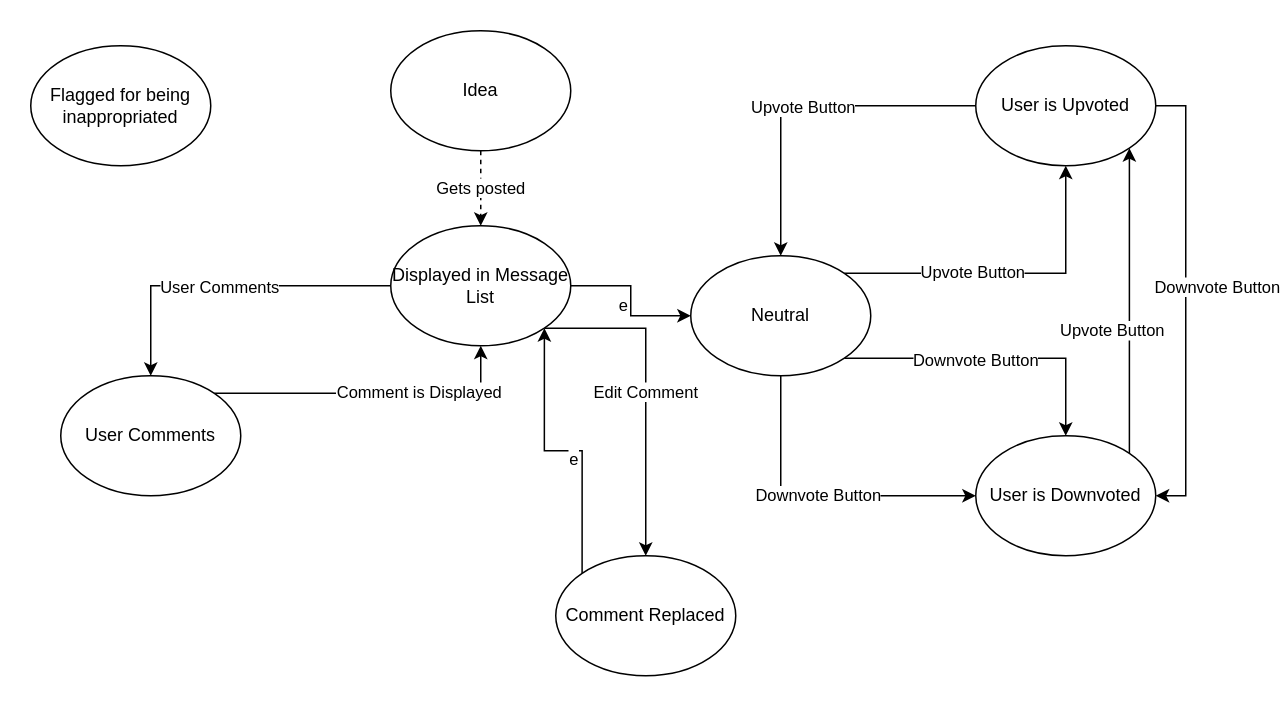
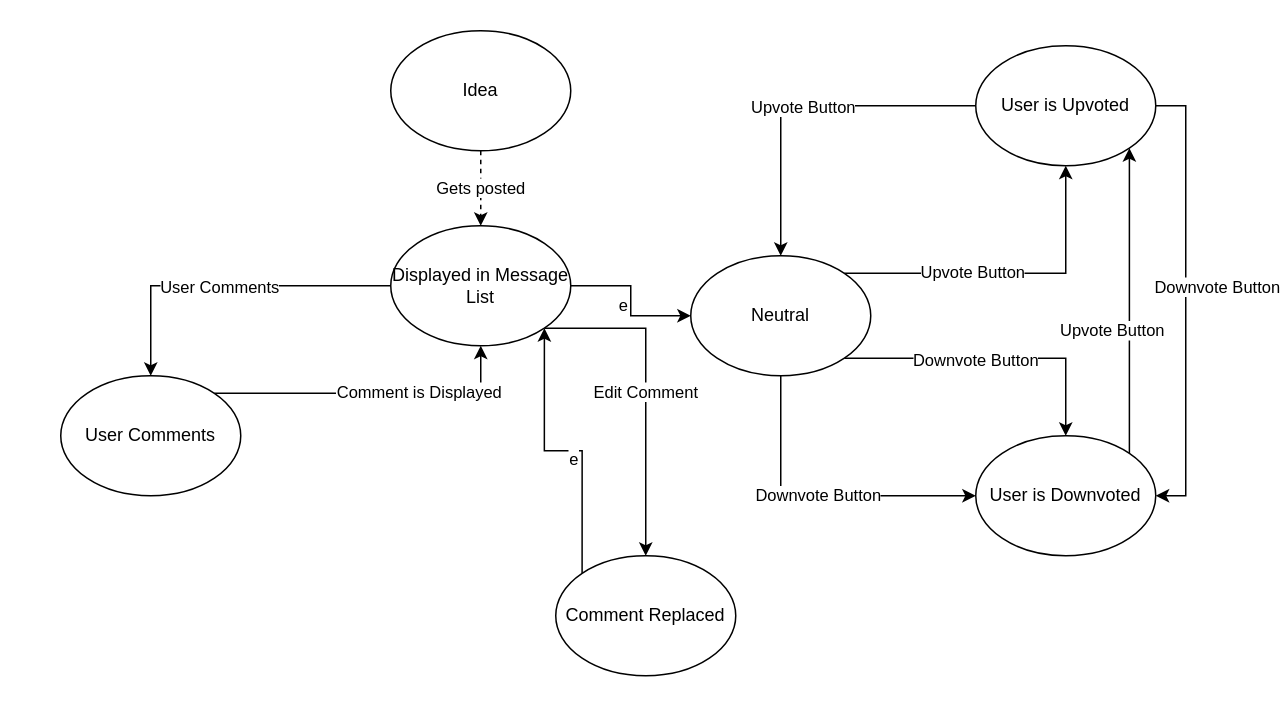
  <mxCell id="0" />
  <mxCell id="1" parent="0" />
  <mxCell id="2" value="Gets posted" style="edgeStyle=orthogonalEdgeStyle;rounded=0;orthogonalLoop=1;jettySize=auto;html=1;exitX=0.5;exitY=1;exitDx=0;exitDy=0;entryX=0.5;entryY=0;entryDx=0;entryDy=0;dashed=1;" parent="1" source="3" target="9" edge="1"><mxGeometry relative="1" as="geometry" /></mxCell>
  <mxCell id="3" value="Idea" style="ellipse;whiteSpace=wrap;html=1;" parent="1" vertex="1"><mxGeometry x="260" y="20" width="120" height="80" as="geometry" /></mxCell>
  <mxCell id="4" style="edgeStyle=orthogonalEdgeStyle;rounded=0;orthogonalLoop=1;jettySize=auto;html=1;exitX=0;exitY=0.5;exitDx=0;exitDy=0;entryX=0.5;entryY=0;entryDx=0;entryDy=0;" parent="1" source="9" target="12" edge="1"><mxGeometry relative="1" as="geometry" /></mxCell>
  <mxCell id="5" value="User Comments" style="edgeLabel;html=1;align=center;verticalAlign=middle;resizable=0;points=[];" parent="4" vertex="1" connectable="0"><mxGeometry x="0.047" relative="1" as="geometry"><mxPoint as="offset" /></mxGeometry></mxCell>
  <mxCell id="6" style="edgeStyle=orthogonalEdgeStyle;rounded=0;orthogonalLoop=1;jettySize=auto;html=1;exitX=1;exitY=0.5;exitDx=0;exitDy=0;entryX=0;entryY=0.5;entryDx=0;entryDy=0;" parent="1" source="9" target="24" edge="1"><mxGeometry relative="1" as="geometry" /></mxCell>
  <mxCell id="7" value="e" style="edgeLabel;html=1;align=center;verticalAlign=middle;resizable=0;points=[];" parent="6" vertex="1" connectable="0"><mxGeometry x="0.163" y="-6" relative="1" as="geometry"><mxPoint y="-6" as="offset" /></mxGeometry></mxCell>
  <mxCell id="8" value="Edit Comment" style="edgeStyle=orthogonalEdgeStyle;rounded=0;orthogonalLoop=1;jettySize=auto;html=1;exitX=1;exitY=1;exitDx=0;exitDy=0;entryX=0.5;entryY=0;entryDx=0;entryDy=0;" edge="1" parent="1" source="9" target="30"><mxGeometry x="0.003" relative="1" as="geometry"><Array as="points"><mxPoint x="430" y="218" /></Array><mxPoint as="offset" /></mxGeometry></mxCell>
  <mxCell id="9" value="Displayed in Message List" style="ellipse;whiteSpace=wrap;html=1;" parent="1" vertex="1"><mxGeometry x="260" y="150" width="120" height="80" as="geometry" /></mxCell>
  <mxCell id="10" style="edgeStyle=orthogonalEdgeStyle;rounded=0;orthogonalLoop=1;jettySize=auto;html=1;exitX=1;exitY=0;exitDx=0;exitDy=0;entryX=0.5;entryY=1;entryDx=0;entryDy=0;" parent="1" source="12" target="9" edge="1"><mxGeometry relative="1" as="geometry" /></mxCell>
  <mxCell id="11" value="Comment is Displayed" style="edgeLabel;html=1;align=center;verticalAlign=middle;resizable=0;points=[];" parent="10" vertex="1" connectable="0"><mxGeometry x="0.304" y="1" relative="1" as="geometry"><mxPoint as="offset" /></mxGeometry></mxCell>
  <mxCell id="12" value="User Comments" style="ellipse;whiteSpace=wrap;html=1;" parent="1" vertex="1"><mxGeometry x="40" y="250" width="120" height="80" as="geometry" /></mxCell>
- <mxCell id="13" value="Flagged for being inappropriated" style="ellipse;whiteSpace=wrap;html=1;" parent="1" vertex="1"><mxGeometry x="20" y="30" width="120" height="80" as="geometry" /></mxCell>
  <mxCell id="14" style="edgeStyle=orthogonalEdgeStyle;rounded=0;orthogonalLoop=1;jettySize=auto;html=1;exitX=1;exitY=0.5;exitDx=0;exitDy=0;entryX=1;entryY=0.5;entryDx=0;entryDy=0;" parent="1" source="18" target="27" edge="1"><mxGeometry relative="1" as="geometry" /></mxCell>
  <mxCell id="15" value="Downvote Button" style="edgeLabel;html=1;align=center;verticalAlign=middle;resizable=0;points=[];" parent="14" vertex="1" connectable="0"><mxGeometry x="-0.065" y="3" relative="1" as="geometry"><mxPoint x="17" as="offset" /></mxGeometry></mxCell>
  <mxCell id="16" style="edgeStyle=orthogonalEdgeStyle;rounded=0;orthogonalLoop=1;jettySize=auto;html=1;exitX=0;exitY=0.5;exitDx=0;exitDy=0;entryX=0.5;entryY=0;entryDx=0;entryDy=0;" parent="1" source="18" target="24" edge="1"><mxGeometry relative="1" as="geometry" /></mxCell>
  <mxCell id="17" value="Upvote Button" style="edgeLabel;html=1;align=center;verticalAlign=middle;resizable=0;points=[];" parent="16" vertex="1" connectable="0"><mxGeometry x="0.013" relative="1" as="geometry"><mxPoint as="offset" /></mxGeometry></mxCell>
  <mxCell id="18" value="User is Upvoted" style="ellipse;whiteSpace=wrap;html=1;" parent="1" vertex="1"><mxGeometry x="650" y="30" width="120" height="80" as="geometry" /></mxCell>
  <mxCell id="19" style="edgeStyle=orthogonalEdgeStyle;rounded=0;orthogonalLoop=1;jettySize=auto;html=1;exitX=1;exitY=0;exitDx=0;exitDy=0;entryX=0.5;entryY=1;entryDx=0;entryDy=0;" parent="1" source="24" target="18" edge="1"><mxGeometry relative="1" as="geometry" /></mxCell>
  <mxCell id="20" value="Upvote Button" style="edgeLabel;html=1;align=center;verticalAlign=middle;resizable=0;points=[];" parent="19" vertex="1" connectable="0"><mxGeometry x="-0.224" y="1" relative="1" as="geometry"><mxPoint as="offset" /></mxGeometry></mxCell>
  <mxCell id="21" value="Downvote Button" style="edgeStyle=orthogonalEdgeStyle;rounded=0;orthogonalLoop=1;jettySize=auto;html=1;exitX=0.5;exitY=1;exitDx=0;exitDy=0;entryX=0;entryY=0.5;entryDx=0;entryDy=0;" parent="1" source="24" target="27" edge="1"><mxGeometry relative="1" as="geometry" /></mxCell>
  <mxCell id="22" style="edgeStyle=orthogonalEdgeStyle;rounded=0;orthogonalLoop=1;jettySize=auto;html=1;exitX=1;exitY=1;exitDx=0;exitDy=0;entryX=0.5;entryY=0;entryDx=0;entryDy=0;" parent="1" source="24" target="27" edge="1"><mxGeometry relative="1" as="geometry" /></mxCell>
  <mxCell id="23" value="Downvote Button" style="edgeLabel;html=1;align=center;verticalAlign=middle;resizable=0;points=[];" parent="22" vertex="1" connectable="0"><mxGeometry x="-0.278" y="-1" relative="1" as="geometry"><mxPoint x="15" as="offset" /></mxGeometry></mxCell>
  <mxCell id="24" value="Neutral" style="ellipse;whiteSpace=wrap;html=1;" parent="1" vertex="1"><mxGeometry x="460" y="170" width="120" height="80" as="geometry" /></mxCell>
  <mxCell id="25" style="edgeStyle=orthogonalEdgeStyle;rounded=0;orthogonalLoop=1;jettySize=auto;html=1;exitX=1;exitY=0;exitDx=0;exitDy=0;entryX=1;entryY=1;entryDx=0;entryDy=0;" parent="1" source="27" target="18" edge="1"><mxGeometry relative="1" as="geometry" /></mxCell>
  <mxCell id="26" value="Upvote Button" style="edgeLabel;html=1;align=center;verticalAlign=middle;resizable=0;points=[];" parent="25" vertex="1" connectable="0"><mxGeometry x="-0.31" relative="1" as="geometry"><mxPoint x="-12" y="-12" as="offset" /></mxGeometry></mxCell>
  <mxCell id="27" value="User is Downvoted" style="ellipse;whiteSpace=wrap;html=1;" parent="1" vertex="1"><mxGeometry x="650" y="290" width="120" height="80" as="geometry" /></mxCell>
  <mxCell id="28" style="edgeStyle=orthogonalEdgeStyle;rounded=0;orthogonalLoop=1;jettySize=auto;html=1;exitX=0;exitY=0;exitDx=0;exitDy=0;entryX=1;entryY=1;entryDx=0;entryDy=0;" edge="1" parent="1" source="30" target="9"><mxGeometry relative="1" as="geometry" /></mxCell>
  <mxCell id="29" value="e" style="edgeLabel;html=1;align=center;verticalAlign=middle;resizable=0;points=[];" vertex="1" connectable="0" parent="28"><mxGeometry x="-0.064" y="5" relative="1" as="geometry"><mxPoint as="offset" /></mxGeometry></mxCell>
  <mxCell id="30" value="Comment Replaced" style="ellipse;whiteSpace=wrap;html=1;" vertex="1" parent="1"><mxGeometry x="370" y="370" width="120" height="80" as="geometry" /></mxCell>
